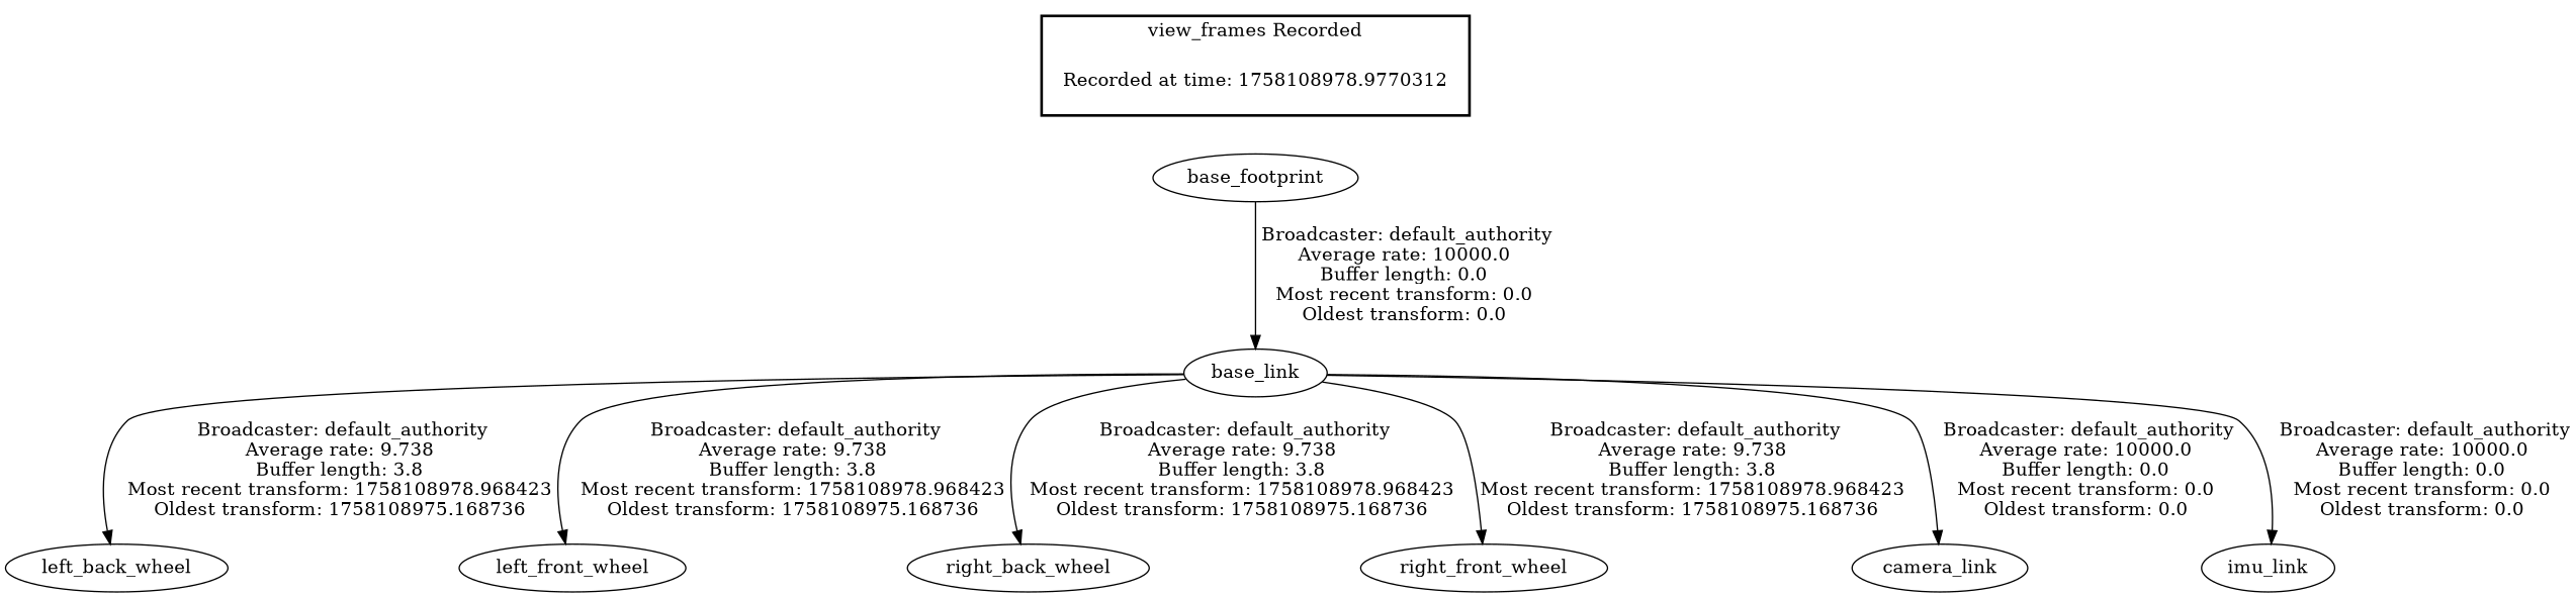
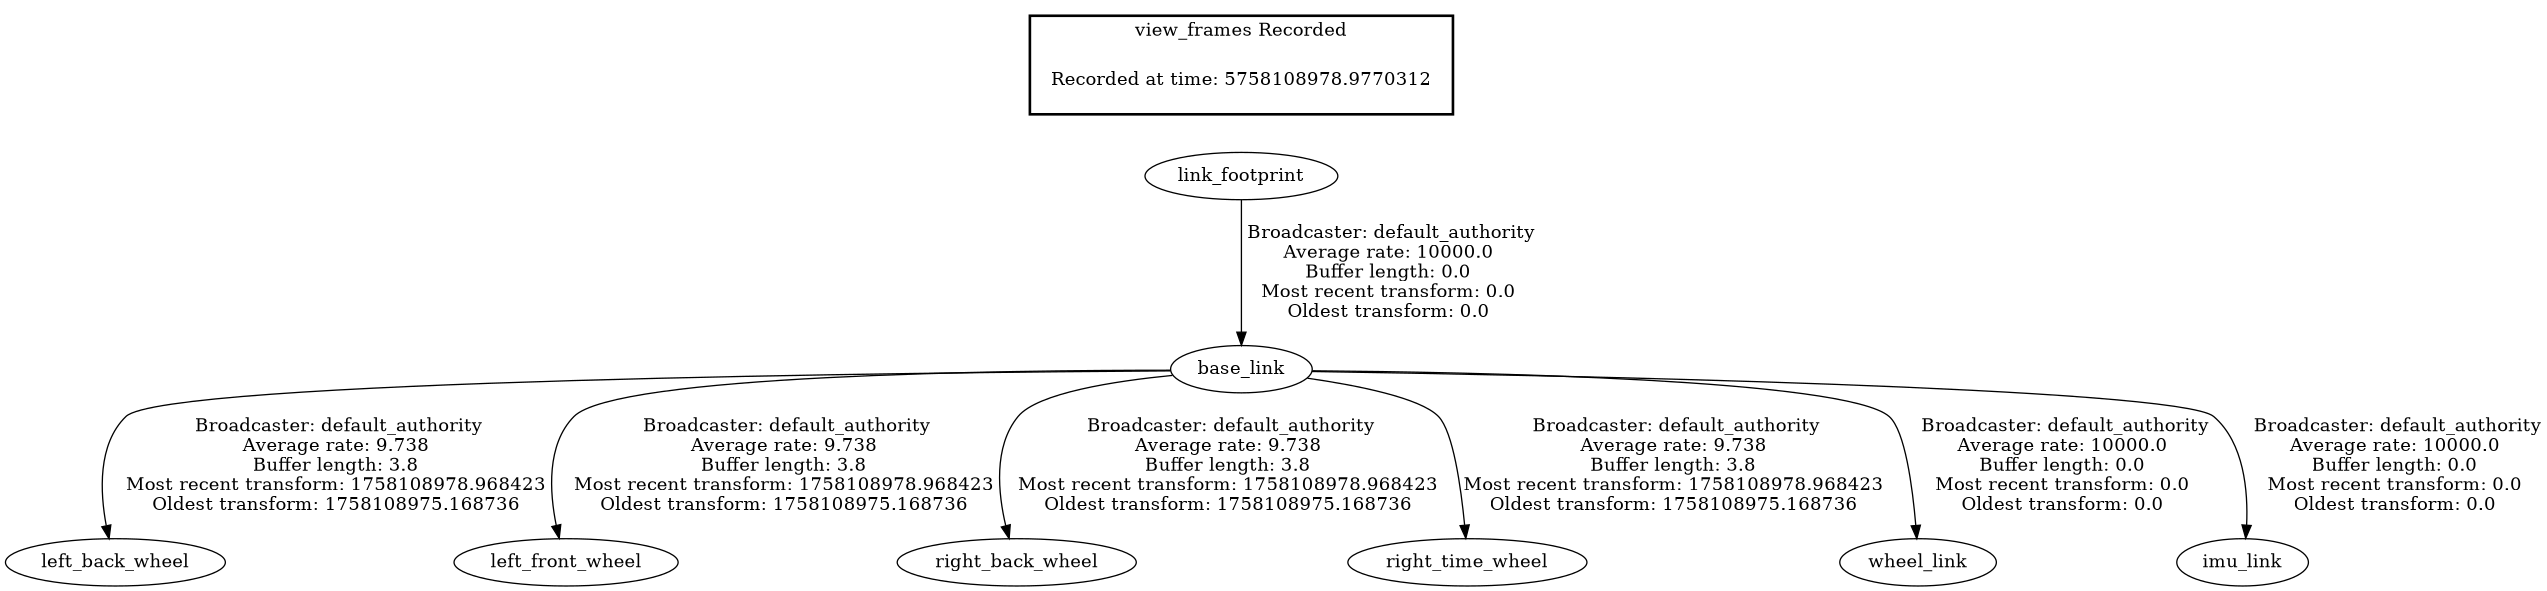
  digraph {
-   "Recorded at time: 1758108978.9770312" [shape=plaintext]
-   base_footprint
+   "Recorded at time: 1758108978.9770312" [shape=plaintext label="Recorded at time: 5758108978.9770312"]
+   base_footprint [label=link_footprint]
    base_link
    left_back_wheel
    left_front_wheel
    right_back_wheel
-   right_front_wheel
-   camera_link
+   right_front_wheel [label=right_time_wheel]
+   camera_link [label=wheel_link]
    imu_link
    subgraph cluster_1 {
      color=black
      label="view_frames Recorded"
      style=bold
      "Recorded at time: 1758108978.9770312"
    }
    "Recorded at time: 1758108978.9770312" -> base_footprint [style=invis]
    base_footprint -> base_link [label=" Broadcaster: default_authority\nAverage rate: 10000.0\nBuffer length: 0.0\nMost recent transform: 0.0\nOldest transform: 0.0\n"]
    base_link -> left_back_wheel [label=" Broadcaster: default_authority\nAverage rate: 9.738\nBuffer length: 3.8\nMost recent transform: 1758108978.968423\nOldest transform: 1758108975.168736\n"]
    base_link -> left_front_wheel [label=" Broadcaster: default_authority\nAverage rate: 9.738\nBuffer length: 3.8\nMost recent transform: 1758108978.968423\nOldest transform: 1758108975.168736\n"]
    base_link -> right_back_wheel [label=" Broadcaster: default_authority\nAverage rate: 9.738\nBuffer length: 3.8\nMost recent transform: 1758108978.968423\nOldest transform: 1758108975.168736\n"]
    base_link -> right_front_wheel [label=" Broadcaster: default_authority\nAverage rate: 9.738\nBuffer length: 3.8\nMost recent transform: 1758108978.968423\nOldest transform: 1758108975.168736\n"]
    base_link -> camera_link [label=" Broadcaster: default_authority\nAverage rate: 10000.0\nBuffer length: 0.0\nMost recent transform: 0.0\nOldest transform: 0.0\n"]
    base_link -> imu_link [label=" Broadcaster: default_authority\nAverage rate: 10000.0\nBuffer length: 0.0\nMost recent transform: 0.0\nOldest transform: 0.0\n"]
  }
